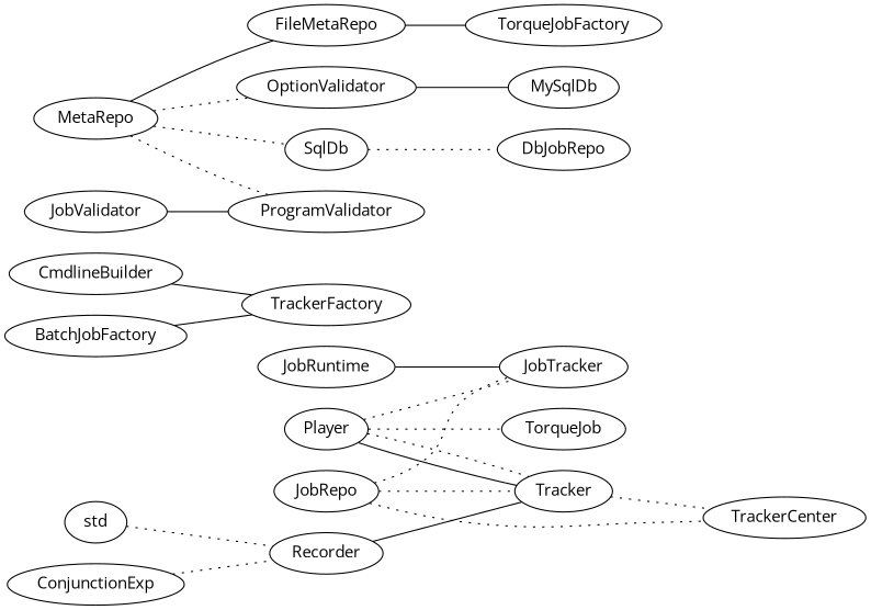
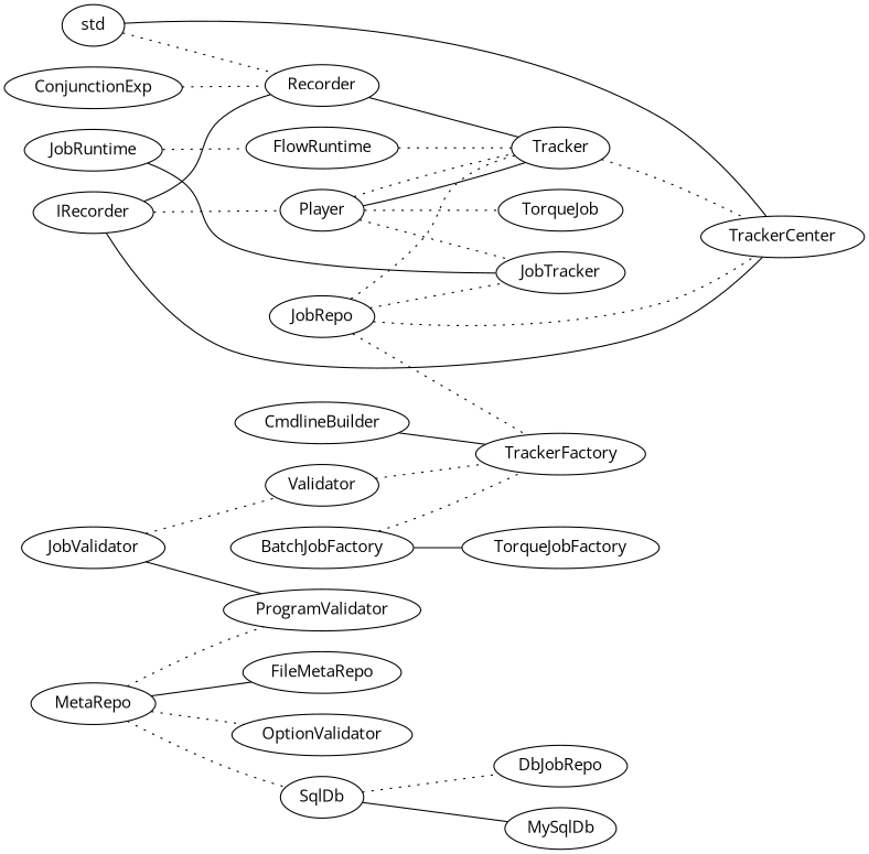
  graph {
    fontname="Open Sans"
    rankdir=LR
    node [fontname="Open Sans"]
    edge [fontname="Open Sans" style=dotted]
    Player
    JobTracker
    TorqueJob
    Tracker
    TrackerCenter
    Recorder
    JobRepo
    TrackerFactory
    MetaRepo
    FileMetaRepo
    OptionValidator
    ProgramValidator
    SqlDb
    CmdlineBuilder
    DbJobRepo
    MySqlDb
    JobValidator
+   Validator
+   IRecorder
    std
    BatchJobFactory
    TorqueJobFactory
+   FlowRuntime
    JobRuntime
    ConjunctionExp
    Player -- JobTracker
    Player -- TorqueJob
    Player -- Tracker [style=""]
    Player -- Tracker
    Tracker -- TrackerCenter
    Recorder -- Tracker [style=""]
    JobRepo -- JobTracker
    JobRepo -- Tracker
    JobRepo -- TrackerCenter
+   JobRepo -- TrackerFactory
    MetaRepo -- FileMetaRepo [style=""]
    MetaRepo -- OptionValidator
    MetaRepo -- ProgramValidator
    MetaRepo -- SqlDb
    SqlDb -- DbJobRepo
-   OptionValidator -- MySqlDb [style=""]
+   SqlDb -- MySqlDb [style=""]
    CmdlineBuilder -- TrackerFactory [style=solid]
    JobValidator -- ProgramValidator [style=""]
+   JobValidator -- Validator
+   Validator -- TrackerFactory
+   IRecorder -- Player
+   IRecorder -- TrackerCenter [style=""]
+   IRecorder -- Recorder [style=""]
+   std -- TrackerCenter [style=""]
    std -- Recorder
-   BatchJobFactory -- TrackerFactory [style=solid]
-   FileMetaRepo -- TorqueJobFactory [style=""]
+   BatchJobFactory -- TrackerFactory
+   BatchJobFactory -- TorqueJobFactory [style=""]
+   FlowRuntime -- Tracker
    JobRuntime -- JobTracker [style=solid]
+   JobRuntime -- FlowRuntime
    ConjunctionExp -- Recorder
  }
